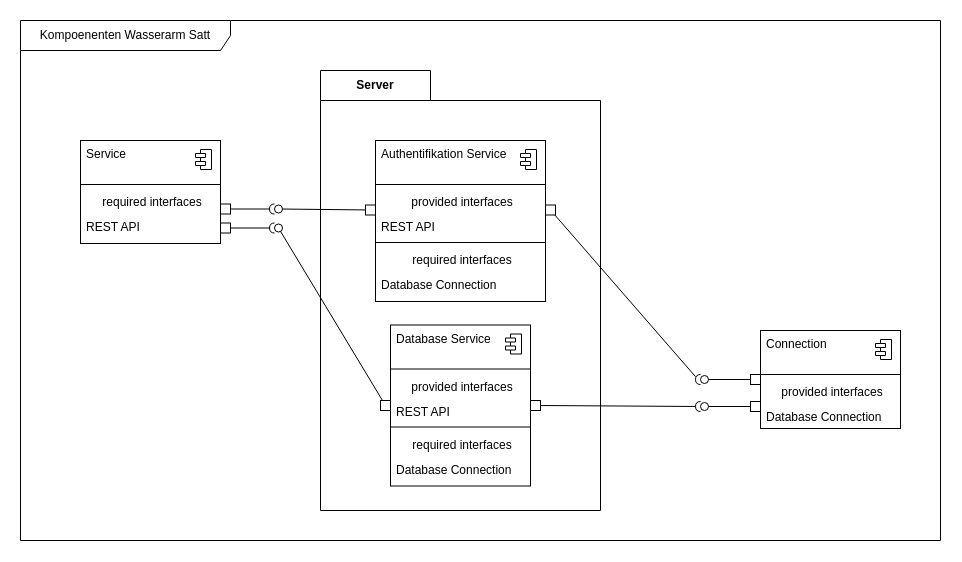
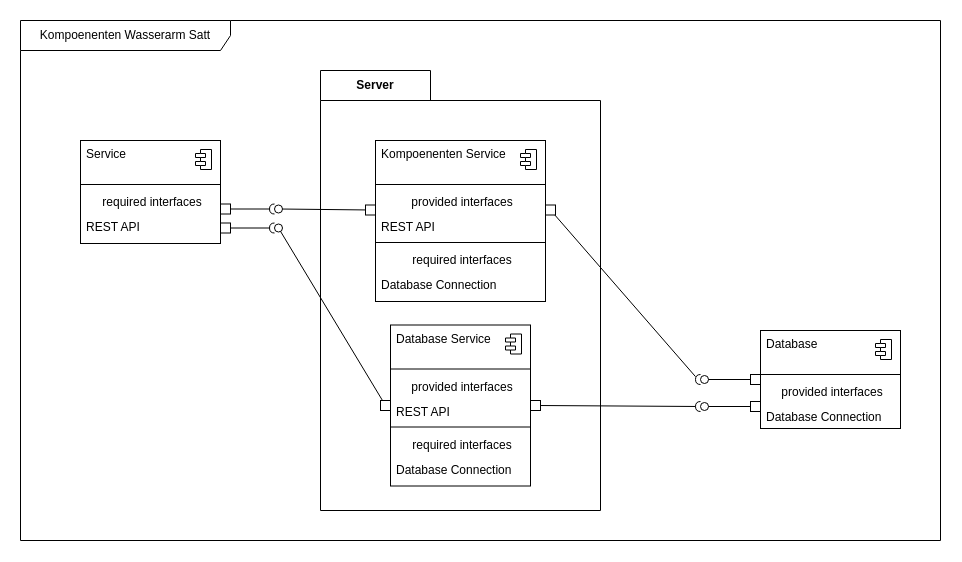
  <mxCell id="0" />
  <mxCell id="1" parent="0" />
  <mxCell id="2" value="Kompoenenten Wasserarm Satt" style="shape=umlFrame;whiteSpace=wrap;html=1;pointerEvents=0;recursiveResize=0;container=1;collapsible=0;width=210;height=30;" parent="1" vertex="1"><mxGeometry x="20" y="20" width="920" height="520" as="geometry" /></mxCell>
  <mxCell id="3" value="" style="fontStyle=1;align=center;verticalAlign=top;childLayout=stackLayout;horizontal=1;horizontalStack=0;resizeParent=1;resizeParentMax=0;resizeLast=0;marginBottom=0;" parent="2" vertex="1"><mxGeometry x="740" y="310" width="140" height="98" as="geometry" /></mxCell>
- <mxCell id="4" value="Connection" style="html=1;align=left;spacingLeft=4;verticalAlign=top;strokeColor=none;fillColor=none;whiteSpace=wrap;" parent="3" vertex="1"><mxGeometry width="140" height="40" as="geometry" /></mxCell>
+ <mxCell id="4" value="Database" style="html=1;align=left;spacingLeft=4;verticalAlign=top;strokeColor=none;fillColor=none;whiteSpace=wrap;" parent="3" vertex="1"><mxGeometry width="140" height="40" as="geometry" /></mxCell>
  <mxCell id="5" value="" style="shape=module;jettyWidth=10;jettyHeight=4;" parent="4" vertex="1"><mxGeometry x="1" width="16" height="20" relative="1" as="geometry"><mxPoint x="-25" y="9" as="offset" /></mxGeometry></mxCell>
  <mxCell id="6" value="" style="line;strokeWidth=1;fillColor=none;align=left;verticalAlign=middle;spacingTop=-1;spacingLeft=3;spacingRight=3;rotatable=0;labelPosition=right;points=[];portConstraint=eastwest;" parent="3" vertex="1"><mxGeometry y="40" width="140" height="8" as="geometry" /></mxCell>
  <mxCell id="7" value="provided interfaces" style="html=1;align=center;spacingLeft=4;verticalAlign=top;strokeColor=none;fillColor=none;whiteSpace=wrap;" parent="3" vertex="1"><mxGeometry y="48" width="140" height="25" as="geometry" /></mxCell>
  <mxCell id="8" value="Database Connection" style="html=1;align=left;spacingLeft=4;verticalAlign=top;strokeColor=none;fillColor=none;whiteSpace=wrap;" parent="3" vertex="1"><mxGeometry y="73" width="140" height="25" as="geometry" /></mxCell>
  <mxCell id="9" value="" style="fontStyle=1;align=center;verticalAlign=top;childLayout=stackLayout;horizontal=1;horizontalStack=0;resizeParent=1;resizeParentMax=0;resizeLast=0;marginBottom=0;" parent="2" vertex="1"><mxGeometry x="60" y="120" width="140" height="103" as="geometry" /></mxCell>
  <mxCell id="10" value="Service" style="html=1;align=left;spacingLeft=4;verticalAlign=top;strokeColor=none;fillColor=none;whiteSpace=wrap;" parent="9" vertex="1"><mxGeometry width="140" height="40" as="geometry" /></mxCell>
  <mxCell id="11" value="" style="shape=module;jettyWidth=10;jettyHeight=4;" parent="10" vertex="1"><mxGeometry x="1" width="16" height="20" relative="1" as="geometry"><mxPoint x="-25" y="9" as="offset" /></mxGeometry></mxCell>
  <mxCell id="12" value="" style="line;strokeWidth=1;fillColor=none;align=left;verticalAlign=middle;spacingTop=-1;spacingLeft=3;spacingRight=3;rotatable=0;labelPosition=right;points=[];portConstraint=eastwest;" parent="9" vertex="1"><mxGeometry y="40" width="140" height="8" as="geometry" /></mxCell>
  <mxCell id="13" value="required interfaces" style="html=1;align=center;spacingLeft=4;verticalAlign=top;strokeColor=none;fillColor=none;whiteSpace=wrap;" parent="9" vertex="1"><mxGeometry y="48" width="140" height="25" as="geometry" /></mxCell>
  <mxCell id="14" value="REST API" style="html=1;align=left;spacingLeft=4;verticalAlign=top;strokeColor=none;fillColor=none;whiteSpace=wrap;" parent="9" vertex="1"><mxGeometry y="73" width="140" height="30" as="geometry" /></mxCell>
  <mxCell id="15" value="Server" style="shape=folder;fontStyle=1;tabWidth=110;tabHeight=30;tabPosition=left;html=1;boundedLbl=1;labelInHeader=1;container=1;collapsible=0;recursiveResize=0;whiteSpace=wrap;" parent="2" vertex="1"><mxGeometry x="300" y="50" width="280" height="440" as="geometry" /></mxCell>
  <mxCell id="16" value="" style="fontStyle=1;align=center;verticalAlign=top;childLayout=stackLayout;horizontal=1;horizontalStack=0;resizeParent=1;resizeParentMax=0;resizeLast=0;marginBottom=0;" parent="15" vertex="1"><mxGeometry x="55" y="70" width="170" height="161" as="geometry" /></mxCell>
- <mxCell id="17" value="Authentifikation Service" style="html=1;align=left;spacingLeft=4;verticalAlign=top;strokeColor=none;fillColor=none;whiteSpace=wrap;" parent="16" vertex="1"><mxGeometry width="170" height="40" as="geometry" /></mxCell>
+ <mxCell id="17" value="Kompoenenten Service" style="html=1;align=left;spacingLeft=4;verticalAlign=top;strokeColor=none;fillColor=none;whiteSpace=wrap;" parent="16" vertex="1"><mxGeometry width="170" height="40" as="geometry" /></mxCell>
  <mxCell id="18" value="" style="shape=module;jettyWidth=10;jettyHeight=4;" parent="17" vertex="1"><mxGeometry x="1" width="16" height="20" relative="1" as="geometry"><mxPoint x="-25" y="9" as="offset" /></mxGeometry></mxCell>
  <mxCell id="19" value="" style="line;strokeWidth=1;fillColor=none;align=left;verticalAlign=middle;spacingTop=-1;spacingLeft=3;spacingRight=3;rotatable=0;labelPosition=right;points=[];portConstraint=eastwest;" parent="16" vertex="1"><mxGeometry y="40" width="170" height="8" as="geometry" /></mxCell>
  <mxCell id="20" value="provided interfaces" style="html=1;align=center;spacingLeft=4;verticalAlign=top;strokeColor=none;fillColor=none;whiteSpace=wrap;" parent="16" vertex="1"><mxGeometry y="48" width="170" height="25" as="geometry" /></mxCell>
  <mxCell id="21" value="REST API" style="html=1;align=left;spacingLeft=4;verticalAlign=top;strokeColor=none;fillColor=none;whiteSpace=wrap;" parent="16" vertex="1"><mxGeometry y="73" width="170" height="25" as="geometry" /></mxCell>
  <mxCell id="22" value="" style="line;strokeWidth=1;fillColor=none;align=left;verticalAlign=middle;spacingTop=-1;spacingLeft=3;spacingRight=3;rotatable=0;labelPosition=right;points=[];portConstraint=eastwest;" parent="16" vertex="1"><mxGeometry y="98" width="170" height="8" as="geometry" /></mxCell>
  <mxCell id="23" value="required interfaces" style="html=1;align=center;spacingLeft=4;verticalAlign=top;strokeColor=none;fillColor=none;whiteSpace=wrap;" parent="16" vertex="1"><mxGeometry y="106" width="170" height="25" as="geometry" /></mxCell>
  <mxCell id="24" value="Database Connection" style="html=1;align=left;spacingLeft=4;verticalAlign=top;strokeColor=none;fillColor=none;whiteSpace=wrap;" parent="16" vertex="1"><mxGeometry y="131" width="170" height="30" as="geometry" /></mxCell>
  <mxCell id="25" value="" style="fontStyle=1;align=center;verticalAlign=top;childLayout=stackLayout;horizontal=1;horizontalStack=0;resizeParent=1;resizeParentMax=0;resizeLast=0;marginBottom=0;" parent="15" vertex="1"><mxGeometry x="70" y="254.5" width="140" height="161" as="geometry" /></mxCell>
  <mxCell id="26" value="Database Service" style="html=1;align=left;spacingLeft=4;verticalAlign=top;strokeColor=none;fillColor=none;whiteSpace=wrap;" parent="25" vertex="1"><mxGeometry width="140" height="40" as="geometry" /></mxCell>
  <mxCell id="27" value="" style="shape=module;jettyWidth=10;jettyHeight=4;" parent="26" vertex="1"><mxGeometry x="1" width="16" height="20" relative="1" as="geometry"><mxPoint x="-25" y="9" as="offset" /></mxGeometry></mxCell>
  <mxCell id="28" value="" style="line;strokeWidth=1;fillColor=none;align=left;verticalAlign=middle;spacingTop=-1;spacingLeft=3;spacingRight=3;rotatable=0;labelPosition=right;points=[];portConstraint=eastwest;" parent="25" vertex="1"><mxGeometry y="40" width="140" height="8" as="geometry" /></mxCell>
  <mxCell id="29" value="provided interfaces" style="html=1;align=center;spacingLeft=4;verticalAlign=top;strokeColor=none;fillColor=none;whiteSpace=wrap;" parent="25" vertex="1"><mxGeometry y="48" width="140" height="25" as="geometry" /></mxCell>
  <mxCell id="30" value="REST API" style="html=1;align=left;spacingLeft=4;verticalAlign=top;strokeColor=none;fillColor=none;whiteSpace=wrap;" parent="25" vertex="1"><mxGeometry y="73" width="140" height="25" as="geometry" /></mxCell>
  <mxCell id="31" value="" style="line;strokeWidth=1;fillColor=none;align=left;verticalAlign=middle;spacingTop=-1;spacingLeft=3;spacingRight=3;rotatable=0;labelPosition=right;points=[];portConstraint=eastwest;" parent="25" vertex="1"><mxGeometry y="98" width="140" height="8" as="geometry" /></mxCell>
  <mxCell id="32" value="required interfaces" style="html=1;align=center;spacingLeft=4;verticalAlign=top;strokeColor=none;fillColor=none;whiteSpace=wrap;" parent="25" vertex="1"><mxGeometry y="106" width="140" height="25" as="geometry" /></mxCell>
  <mxCell id="33" value="Database Connection" style="html=1;align=left;spacingLeft=4;verticalAlign=top;strokeColor=none;fillColor=none;whiteSpace=wrap;" parent="25" vertex="1"><mxGeometry y="131" width="140" height="30" as="geometry" /></mxCell>
  <mxCell id="34" value="" style="html=1;rounded=0;" parent="15" vertex="1"><mxGeometry x="45" y="134.5" width="10" height="10" as="geometry" /></mxCell>
  <mxCell id="35" value="" style="html=1;rounded=0;" parent="15" vertex="1"><mxGeometry x="60" y="330" width="10" height="10" as="geometry" /></mxCell>
  <mxCell id="36" value="" style="html=1;rounded=0;" parent="15" vertex="1"><mxGeometry x="225" y="134.5" width="10" height="10" as="geometry" /></mxCell>
  <mxCell id="37" value="" style="html=1;rounded=0;" parent="15" vertex="1"><mxGeometry x="210" y="330" width="10" height="10" as="geometry" /></mxCell>
  <mxCell id="38" value="" style="ellipse;html=1;fontSize=11;align=center;fillColor=none;points=[];aspect=fixed;resizable=0;verticalAlign=bottom;labelPosition=center;verticalLabelPosition=top;flipH=1;" parent="2" vertex="1"><mxGeometry x="254" y="184.5" width="8" height="8" as="geometry" /></mxCell>
  <mxCell id="39" value="" style="endArrow=none;html=1;rounded=0;align=center;verticalAlign=top;endFill=0;labelBackgroundColor=none;endSize=2;" parent="2" source="34" target="38" edge="1"><mxGeometry relative="1" as="geometry" /></mxCell>
  <mxCell id="40" value="" style="html=1;rounded=0;" parent="2" vertex="1"><mxGeometry x="200" y="183.5" width="10" height="10" as="geometry" /></mxCell>
  <mxCell id="41" value="" style="ellipse;html=1;fontSize=11;align=center;fillColor=none;points=[];aspect=fixed;resizable=0;verticalAlign=bottom;labelPosition=center;verticalLabelPosition=top;flipH=1;" parent="2" vertex="1"><mxGeometry x="254" y="203.5" width="8" height="8" as="geometry" /></mxCell>
  <mxCell id="42" value="" style="endArrow=none;html=1;rounded=0;align=center;verticalAlign=top;endFill=0;labelBackgroundColor=none;endSize=2;" parent="2" source="35" target="41" edge="1"><mxGeometry relative="1" as="geometry" /></mxCell>
  <mxCell id="43" value="" style="html=1;rounded=0;" parent="2" vertex="1"><mxGeometry x="200" y="202.5" width="10" height="10" as="geometry" /></mxCell>
  <mxCell id="44" value="" style="endArrow=none;html=1;rounded=0;align=center;verticalAlign=top;endFill=0;labelBackgroundColor=none;endSize=2;" parent="2" source="43" target="45" edge="1"><mxGeometry relative="1" as="geometry" /></mxCell>
  <mxCell id="45" value="" style="shape=requiredInterface;html=1;fontSize=11;align=center;fillColor=none;points=[];aspect=fixed;resizable=0;verticalAlign=bottom;labelPosition=center;verticalLabelPosition=top;flipH=1;" parent="2" vertex="1"><mxGeometry x="249" y="202.5" width="5" height="10" as="geometry" /></mxCell>
  <mxCell id="46" value="" style="shape=requiredInterface;html=1;fontSize=11;align=center;fillColor=none;points=[];aspect=fixed;resizable=0;verticalAlign=bottom;labelPosition=center;verticalLabelPosition=top;flipH=1;" parent="2" vertex="1"><mxGeometry x="249" y="183.5" width="5" height="10" as="geometry" /></mxCell>
  <mxCell id="47" value="" style="endArrow=none;html=1;rounded=0;align=center;verticalAlign=top;endFill=0;labelBackgroundColor=none;endSize=2;" parent="2" source="40" target="46" edge="1"><mxGeometry relative="1" as="geometry" /></mxCell>
  <mxCell id="48" value="" style="html=1;rounded=0;" parent="2" vertex="1"><mxGeometry x="730" y="354" width="10" height="10" as="geometry" /></mxCell>
  <mxCell id="49" value="" style="endArrow=none;html=1;rounded=0;align=center;verticalAlign=top;endFill=0;labelBackgroundColor=none;endSize=2;" parent="2" source="48" target="50" edge="1"><mxGeometry relative="1" as="geometry" /></mxCell>
  <mxCell id="50" value="" style="ellipse;html=1;fontSize=11;align=center;fillColor=none;points=[];aspect=fixed;resizable=0;verticalAlign=bottom;labelPosition=center;verticalLabelPosition=top;flipH=1;" parent="2" vertex="1"><mxGeometry x="680" y="355" width="8" height="8" as="geometry" /></mxCell>
  <mxCell id="51" value="" style="html=1;rounded=0;" parent="2" vertex="1"><mxGeometry x="730" y="381" width="10" height="10" as="geometry" /></mxCell>
  <mxCell id="52" value="" style="endArrow=none;html=1;rounded=0;align=center;verticalAlign=top;endFill=0;labelBackgroundColor=none;endSize=2;" parent="2" source="51" target="53" edge="1"><mxGeometry relative="1" as="geometry" /></mxCell>
  <mxCell id="53" value="" style="ellipse;html=1;fontSize=11;align=center;fillColor=none;points=[];aspect=fixed;resizable=0;verticalAlign=bottom;labelPosition=center;verticalLabelPosition=top;flipH=1;" parent="2" vertex="1"><mxGeometry x="680" y="382" width="8" height="8" as="geometry" /></mxCell>
  <mxCell id="54" value="" style="endArrow=none;html=1;rounded=0;align=center;verticalAlign=top;endFill=0;labelBackgroundColor=none;endSize=2;" parent="2" source="37" target="55" edge="1"><mxGeometry relative="1" as="geometry" /></mxCell>
  <mxCell id="55" value="" style="shape=requiredInterface;html=1;fontSize=11;align=center;fillColor=none;points=[];aspect=fixed;resizable=0;verticalAlign=bottom;labelPosition=center;verticalLabelPosition=top;flipH=1;" parent="2" vertex="1"><mxGeometry x="675" y="381" width="5" height="10" as="geometry" /></mxCell>
  <mxCell id="56" value="" style="shape=requiredInterface;html=1;fontSize=11;align=center;fillColor=none;points=[];aspect=fixed;resizable=0;verticalAlign=bottom;labelPosition=center;verticalLabelPosition=top;flipH=1;" parent="2" vertex="1"><mxGeometry x="675" y="354" width="5" height="10" as="geometry" /></mxCell>
  <mxCell id="57" value="" style="endArrow=none;html=1;rounded=0;align=center;verticalAlign=top;endFill=0;labelBackgroundColor=none;endSize=2;" parent="2" source="36" target="56" edge="1"><mxGeometry relative="1" as="geometry" /></mxCell>
